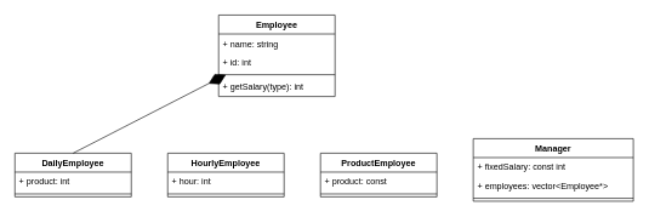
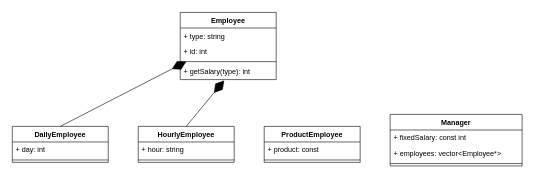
  <mxCell id="0" />
  <mxCell id="1" parent="0" />
  <mxCell id="2" value="Employee&#10;" style="swimlane;fontStyle=1;align=center;verticalAlign=top;childLayout=stackLayout;horizontal=1;startSize=26;horizontalStack=0;resizeParent=1;resizeParentMax=0;resizeLast=0;collapsible=1;marginBottom=0;" parent="1" vertex="1"><mxGeometry x="300" y="20" width="160" height="112" as="geometry" /></mxCell>
- <mxCell id="3" value="+ name: string&#10;" style="text;strokeColor=none;fillColor=none;align=left;verticalAlign=top;spacingLeft=4;spacingRight=4;overflow=hidden;rotatable=0;points=[[0,0.5],[1,0.5]];portConstraint=eastwest;" parent="2" vertex="1"><mxGeometry y="26" width="160" height="26" as="geometry" /></mxCell>
+ <mxCell id="3" value="+ type: string&#10;" style="text;strokeColor=none;fillColor=none;align=left;verticalAlign=top;spacingLeft=4;spacingRight=4;overflow=hidden;rotatable=0;points=[[0,0.5],[1,0.5]];portConstraint=eastwest;" parent="2" vertex="1"><mxGeometry y="26" width="160" height="26" as="geometry" /></mxCell>
  <mxCell id="4" value="+ id: int&#10;" style="text;strokeColor=none;fillColor=none;align=left;verticalAlign=top;spacingLeft=4;spacingRight=4;overflow=hidden;rotatable=0;points=[[0,0.5],[1,0.5]];portConstraint=eastwest;" vertex="1" parent="2"><mxGeometry y="52" width="160" height="26" as="geometry" /></mxCell>
  <mxCell id="5" value="" style="line;strokeWidth=1;fillColor=none;align=left;verticalAlign=middle;spacingTop=-1;spacingLeft=3;spacingRight=3;rotatable=0;labelPosition=right;points=[];portConstraint=eastwest;" parent="2" vertex="1"><mxGeometry y="78" width="160" height="8" as="geometry" /></mxCell>
  <mxCell id="6" value="+ getSalary(type): int" style="text;strokeColor=none;fillColor=none;align=left;verticalAlign=top;spacingLeft=4;spacingRight=4;overflow=hidden;rotatable=0;points=[[0,0.5],[1,0.5]];portConstraint=eastwest;" parent="2" vertex="1"><mxGeometry y="86" width="160" height="26" as="geometry" /></mxCell>
  <mxCell id="7" value="DailyEmployee&#10;" style="swimlane;fontStyle=1;align=center;verticalAlign=top;childLayout=stackLayout;horizontal=1;startSize=26;horizontalStack=0;resizeParent=1;resizeParentMax=0;resizeLast=0;collapsible=1;marginBottom=0;" vertex="1" parent="1"><mxGeometry x="20" y="210" width="160" height="60" as="geometry" /></mxCell>
- <mxCell id="8" value="+ product: int&#10;" style="text;strokeColor=none;fillColor=none;align=left;verticalAlign=top;spacingLeft=4;spacingRight=4;overflow=hidden;rotatable=0;points=[[0,0.5],[1,0.5]];portConstraint=eastwest;" vertex="1" parent="7"><mxGeometry y="26" width="160" height="26" as="geometry" /></mxCell>
+ <mxCell id="8" value="+ day: int&#10;" style="text;strokeColor=none;fillColor=none;align=left;verticalAlign=top;spacingLeft=4;spacingRight=4;overflow=hidden;rotatable=0;points=[[0,0.5],[1,0.5]];portConstraint=eastwest;" vertex="1" parent="7"><mxGeometry y="26" width="160" height="26" as="geometry" /></mxCell>
  <mxCell id="9" value="" style="line;strokeWidth=1;fillColor=none;align=left;verticalAlign=middle;spacingTop=-1;spacingLeft=3;spacingRight=3;rotatable=0;labelPosition=right;points=[];portConstraint=eastwest;" vertex="1" parent="7"><mxGeometry y="52" width="160" height="8" as="geometry" /></mxCell>
  <mxCell id="10" value="HourlyEmployee&#10;" style="swimlane;fontStyle=1;align=center;verticalAlign=top;childLayout=stackLayout;horizontal=1;startSize=26;horizontalStack=0;resizeParent=1;resizeParentMax=0;resizeLast=0;collapsible=1;marginBottom=0;" vertex="1" parent="1"><mxGeometry x="230" y="210" width="160" height="60" as="geometry" /></mxCell>
- <mxCell id="11" value="+ hour: int&#10;" style="text;strokeColor=none;fillColor=none;align=left;verticalAlign=top;spacingLeft=4;spacingRight=4;overflow=hidden;rotatable=0;points=[[0,0.5],[1,0.5]];portConstraint=eastwest;" vertex="1" parent="10"><mxGeometry y="26" width="160" height="26" as="geometry" /></mxCell>
+ <mxCell id="11" value="+ hour: string&#10;" style="text;strokeColor=none;fillColor=none;align=left;verticalAlign=top;spacingLeft=4;spacingRight=4;overflow=hidden;rotatable=0;points=[[0,0.5],[1,0.5]];portConstraint=eastwest;" vertex="1" parent="10"><mxGeometry y="26" width="160" height="26" as="geometry" /></mxCell>
  <mxCell id="12" value="" style="line;strokeWidth=1;fillColor=none;align=left;verticalAlign=middle;spacingTop=-1;spacingLeft=3;spacingRight=3;rotatable=0;labelPosition=right;points=[];portConstraint=eastwest;" vertex="1" parent="10"><mxGeometry y="52" width="160" height="8" as="geometry" /></mxCell>
  <mxCell id="13" value="ProductEmployee" style="swimlane;fontStyle=1;align=center;verticalAlign=top;childLayout=stackLayout;horizontal=1;startSize=26;horizontalStack=0;resizeParent=1;resizeParentMax=0;resizeLast=0;collapsible=1;marginBottom=0;" vertex="1" parent="1"><mxGeometry x="440" y="210" width="160" height="60" as="geometry" /></mxCell>
  <mxCell id="14" value="+ product: const&#10;" style="text;strokeColor=none;fillColor=none;align=left;verticalAlign=top;spacingLeft=4;spacingRight=4;overflow=hidden;rotatable=0;points=[[0,0.5],[1,0.5]];portConstraint=eastwest;" vertex="1" parent="13"><mxGeometry y="26" width="160" height="26" as="geometry" /></mxCell>
  <mxCell id="15" value="" style="line;strokeWidth=1;fillColor=none;align=left;verticalAlign=middle;spacingTop=-1;spacingLeft=3;spacingRight=3;rotatable=0;labelPosition=right;points=[];portConstraint=eastwest;" vertex="1" parent="13"><mxGeometry y="52" width="160" height="8" as="geometry" /></mxCell>
  <mxCell id="16" value="Manager" style="swimlane;fontStyle=1;align=center;verticalAlign=top;childLayout=stackLayout;horizontal=1;startSize=26;horizontalStack=0;resizeParent=1;resizeParentMax=0;resizeLast=0;collapsible=1;marginBottom=0;" vertex="1" parent="1"><mxGeometry x="650" y="190" width="220" height="86" as="geometry" /></mxCell>
  <mxCell id="17" value="+ fixedSalary: const int&#10;" style="text;strokeColor=none;fillColor=none;align=left;verticalAlign=top;spacingLeft=4;spacingRight=4;overflow=hidden;rotatable=0;points=[[0,0.5],[1,0.5]];portConstraint=eastwest;" vertex="1" parent="16"><mxGeometry y="26" width="220" height="26" as="geometry" /></mxCell>
  <mxCell id="18" value="+ employees: vector&lt;Employee*&gt;&#10;" style="text;strokeColor=none;fillColor=none;align=left;verticalAlign=top;spacingLeft=4;spacingRight=4;overflow=hidden;rotatable=0;points=[[0,0.5],[1,0.5]];portConstraint=eastwest;" vertex="1" parent="16"><mxGeometry y="52" width="220" height="26" as="geometry" /></mxCell>
  <mxCell id="19" value="" style="line;strokeWidth=1;fillColor=none;align=left;verticalAlign=middle;spacingTop=-1;spacingLeft=3;spacingRight=3;rotatable=0;labelPosition=right;points=[];portConstraint=eastwest;" vertex="1" parent="16"><mxGeometry y="78" width="220" height="8" as="geometry" /></mxCell>
  <mxCell id="20" value="" style="endArrow=diamondThin;endFill=1;endSize=24;html=1;rounded=0;entryX=0.063;entryY=0.5;entryDx=0;entryDy=0;entryPerimeter=0;exitX=0.5;exitY=0;exitDx=0;exitDy=0;" edge="1" parent="1" source="7" target="5"><mxGeometry width="160" relative="1" as="geometry"><mxPoint x="100" y="130" as="sourcePoint" /><mxPoint x="260" y="130" as="targetPoint" /></mxGeometry></mxCell>
+ <mxCell id="21" value="" style="endArrow=diamondThin;endFill=1;endSize=24;html=1;rounded=0;entryX=0.458;entryY=1.054;entryDx=0;entryDy=0;exitX=0.5;exitY=0;exitDx=0;exitDy=0;entryPerimeter=0;" edge="1" parent="1" source="10" target="6"><mxGeometry width="160" relative="1" as="geometry"><mxPoint x="110" y="220" as="sourcePoint" /><mxPoint x="345.12" y="114.688" as="targetPoint" /></mxGeometry></mxCell>
